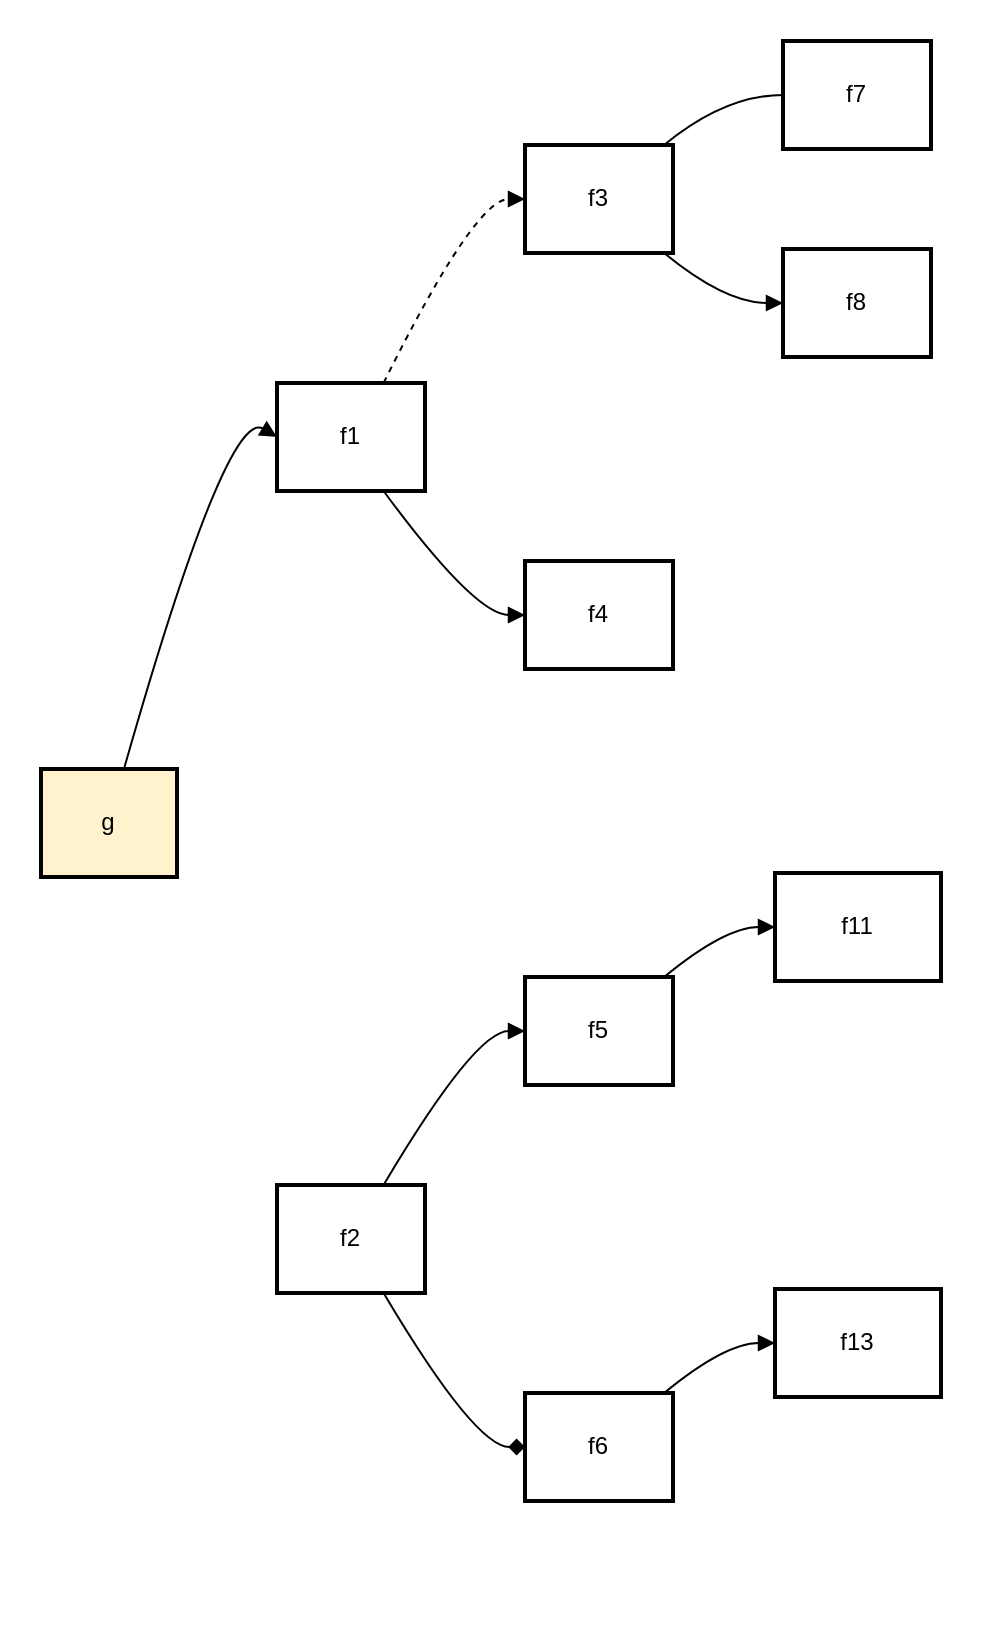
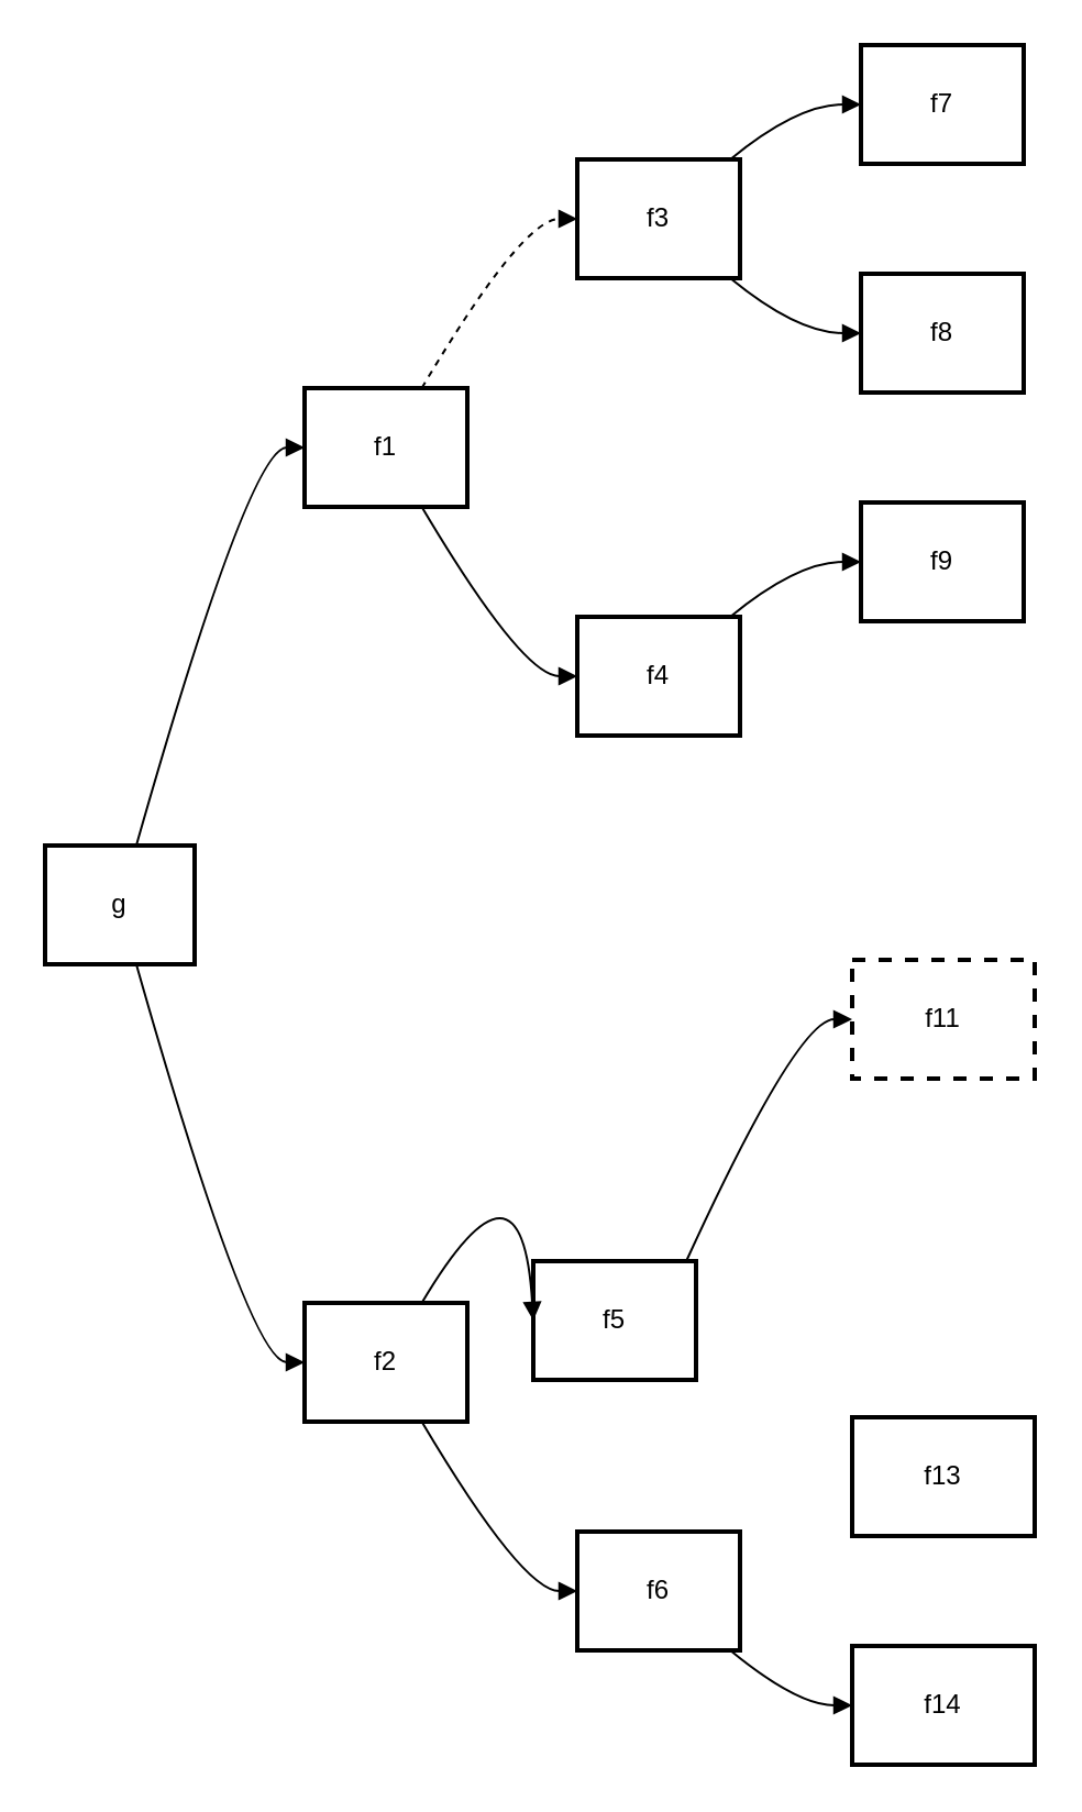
  <mxCell id="0" />
  <mxCell id="1" parent="0" />
- <mxCell id="2" value="g" style="whiteSpace=wrap;strokeWidth=2;fillColor=#fff2cc;" vertex="1" parent="1"><mxGeometry x="20" y="384" width="68" height="54" as="geometry" /></mxCell>
- <mxCell id="3" value="f1" style="whiteSpace=wrap;strokeWidth=2;" vertex="1" parent="1"><mxGeometry x="138" y="191" width="74" height="54" as="geometry" /></mxCell>
+ <mxCell id="2" value="g" style="whiteSpace=wrap;strokeWidth=2;" vertex="1" parent="1"><mxGeometry x="20" y="384" width="68" height="54" as="geometry" /></mxCell>
+ <mxCell id="3" value="f1" style="whiteSpace=wrap;strokeWidth=2;" vertex="1" parent="1"><mxGeometry x="138" y="176" width="74" height="54" as="geometry" /></mxCell>
  <mxCell id="4" value="f2" style="whiteSpace=wrap;strokeWidth=2;" vertex="1" parent="1"><mxGeometry x="138" y="592" width="74" height="54" as="geometry" /></mxCell>
  <mxCell id="5" value="f3" style="whiteSpace=wrap;strokeWidth=2;" vertex="1" parent="1"><mxGeometry x="262" y="72" width="74" height="54" as="geometry" /></mxCell>
  <mxCell id="6" value="f4" style="whiteSpace=wrap;strokeWidth=2;" vertex="1" parent="1"><mxGeometry x="262" y="280" width="74" height="54" as="geometry" /></mxCell>
- <mxCell id="7" value="f5" style="whiteSpace=wrap;strokeWidth=2;" vertex="1" parent="1"><mxGeometry x="262" y="488" width="74" height="54" as="geometry" /></mxCell>
+ <mxCell id="7" value="f5" style="whiteSpace=wrap;strokeWidth=2;" vertex="1" parent="1"><mxGeometry x="242" y="573" width="74" height="54" as="geometry" /></mxCell>
  <mxCell id="8" value="f6" style="whiteSpace=wrap;strokeWidth=2;" vertex="1" parent="1"><mxGeometry x="262" y="696" width="74" height="54" as="geometry" /></mxCell>
  <mxCell id="9" value="f7" style="whiteSpace=wrap;strokeWidth=2;" vertex="1" parent="1"><mxGeometry x="391" y="20" width="74" height="54" as="geometry" /></mxCell>
  <mxCell id="10" value="f8" style="whiteSpace=wrap;strokeWidth=2;" vertex="1" parent="1"><mxGeometry x="391" y="124" width="74" height="54" as="geometry" /></mxCell>
- <mxCell id="12" value="f11" style="whiteSpace=wrap;strokeWidth=2;" vertex="1" parent="1"><mxGeometry x="387" y="436" width="83" height="54" as="geometry" /></mxCell>
+ <mxCell id="11" value="f9" style="whiteSpace=wrap;strokeWidth=2;" vertex="1" parent="1"><mxGeometry x="391" y="228" width="74" height="54" as="geometry" /></mxCell>
+ <mxCell id="12" value="f11" style="whiteSpace=wrap;strokeWidth=2;dashed=1;" vertex="1" parent="1"><mxGeometry x="387" y="436" width="83" height="54" as="geometry" /></mxCell>
  <mxCell id="13" value="f13" style="whiteSpace=wrap;strokeWidth=2;" vertex="1" parent="1"><mxGeometry x="387" y="644" width="83" height="54" as="geometry" /></mxCell>
+ <mxCell id="14" value="f14" style="whiteSpace=wrap;strokeWidth=2;" vertex="1" parent="1"><mxGeometry x="387" y="748" width="83" height="54" as="geometry" /></mxCell>
  <mxCell id="15" value="" style="curved=1;startArrow=none;endArrow=block;exitX=0.61;exitY=0;entryX=0;entryY=0.5;" edge="1" parent="1" source="2" target="3"><mxGeometry relative="1" as="geometry"><Array as="points"><mxPoint x="113" y="203" /></Array></mxGeometry></mxCell>
+ <mxCell id="16" value="" style="curved=1;startArrow=none;endArrow=block;exitX=0.61;exitY=1;entryX=0;entryY=0.5;" edge="1" parent="1" source="2" target="4"><mxGeometry relative="1" as="geometry"><Array as="points"><mxPoint x="113" y="619" /></Array></mxGeometry></mxCell>
  <mxCell id="17" value="" style="curved=1;startArrow=none;endArrow=block;exitX=0.72;exitY=0;entryX=0;entryY=0.5;dashed=1;" edge="1" parent="1" source="3" target="5"><mxGeometry relative="1" as="geometry"><Array as="points"><mxPoint x="237" y="99" /></Array></mxGeometry></mxCell>
  <mxCell id="18" value="" style="curved=1;startArrow=none;endArrow=block;exitX=0.72;exitY=1;entryX=0;entryY=0.5;" edge="1" parent="1" source="3" target="6"><mxGeometry relative="1" as="geometry"><Array as="points"><mxPoint x="237" y="307" /></Array></mxGeometry></mxCell>
  <mxCell id="19" value="" style="curved=1;startArrow=none;endArrow=block;exitX=0.72;exitY=0;entryX=0;entryY=0.5;" edge="1" parent="1" source="4" target="7"><mxGeometry relative="1" as="geometry"><Array as="points"><mxPoint x="237" y="515" /></Array></mxGeometry></mxCell>
- <mxCell id="20" value="" style="curved=1;startArrow=none;endArrow=diamond;exitX=0.72;exitY=1;entryX=0;entryY=0.5;" edge="1" parent="1" source="4" target="8"><mxGeometry relative="1" as="geometry"><Array as="points"><mxPoint x="237" y="723" /></Array></mxGeometry></mxCell>
- <mxCell id="21" value="" style="curved=1;startArrow=none;endArrow=none;exitX=0.94;exitY=0;entryX=0;entryY=0.5;" edge="1" parent="1" source="5" target="9"><mxGeometry relative="1" as="geometry"><Array as="points"><mxPoint x="362" y="47" /></Array></mxGeometry></mxCell>
+ <mxCell id="20" value="" style="curved=1;startArrow=none;endArrow=block;exitX=0.72;exitY=1;entryX=0;entryY=0.5;" edge="1" parent="1" source="4" target="8"><mxGeometry relative="1" as="geometry"><Array as="points"><mxPoint x="237" y="723" /></Array></mxGeometry></mxCell>
+ <mxCell id="21" value="" style="curved=1;startArrow=none;endArrow=block;exitX=0.94;exitY=0;entryX=0;entryY=0.5;" edge="1" parent="1" source="5" target="9"><mxGeometry relative="1" as="geometry"><Array as="points"><mxPoint x="362" y="47" /></Array></mxGeometry></mxCell>
  <mxCell id="22" value="" style="curved=1;startArrow=none;endArrow=block;exitX=0.94;exitY=1;entryX=0;entryY=0.5;" edge="1" parent="1" source="5" target="10"><mxGeometry relative="1" as="geometry"><Array as="points"><mxPoint x="362" y="151" /></Array></mxGeometry></mxCell>
+ <mxCell id="23" value="" style="curved=1;startArrow=none;endArrow=block;exitX=0.94;exitY=0;entryX=0;entryY=0.5;" edge="1" parent="1" source="6" target="11"><mxGeometry relative="1" as="geometry"><Array as="points"><mxPoint x="362" y="255" /></Array></mxGeometry></mxCell>
  <mxCell id="24" value="" style="curved=1;startArrow=none;endArrow=block;exitX=0.94;exitY=0;entryX=0;entryY=0.5;" edge="1" parent="1" source="7" target="12"><mxGeometry relative="1" as="geometry"><Array as="points"><mxPoint x="362" y="463" /></Array></mxGeometry></mxCell>
- <mxCell id="25" value="" style="curved=1;startArrow=none;endArrow=block;exitX=0.94;exitY=0;entryX=0;entryY=0.5;" edge="1" parent="1" source="8" target="13"><mxGeometry relative="1" as="geometry"><Array as="points"><mxPoint x="362" y="671" /></Array></mxGeometry></mxCell>
+ <mxCell id="26" value="" style="curved=1;startArrow=none;endArrow=block;exitX=0.94;exitY=1;entryX=0;entryY=0.5;" edge="1" parent="1" source="8" target="14"><mxGeometry relative="1" as="geometry"><Array as="points"><mxPoint x="362" y="775" /></Array></mxGeometry></mxCell>
